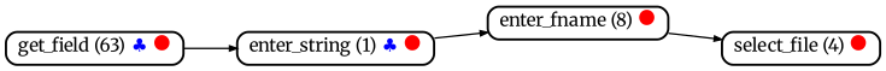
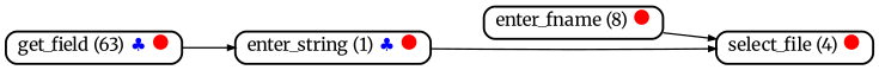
  digraph {
    compound=true
    fontname=Merriweather
    nodesep=0.2
    rankdir=LR
    ranksep=0.5
    node [color=black fontname=Merriweather fontsize=12 penwidth=1.5 shape=Mrecord style=rounded]
    edge [arrowsize=0.5 fontname=Merriweather penwidth=1.0]
    n1 [height=0.2 label=<enter_fname (8) <font color="red">●</font> >]
    n2 [height=0.2 label=<select_file (4) <font color="red">●</font> >]
    n3 [height=0.2 label=<get_field (63) <font color="blue">♣</font> <font color="red">●</font> >]
    n4 [height=0.2 label=<enter_string (1) <font color="blue">♣</font> <font color="red">●</font> >]
    n1 -> n2
    n3 -> n4
-   n4 -> n1
+   n4 -> n2
  }
